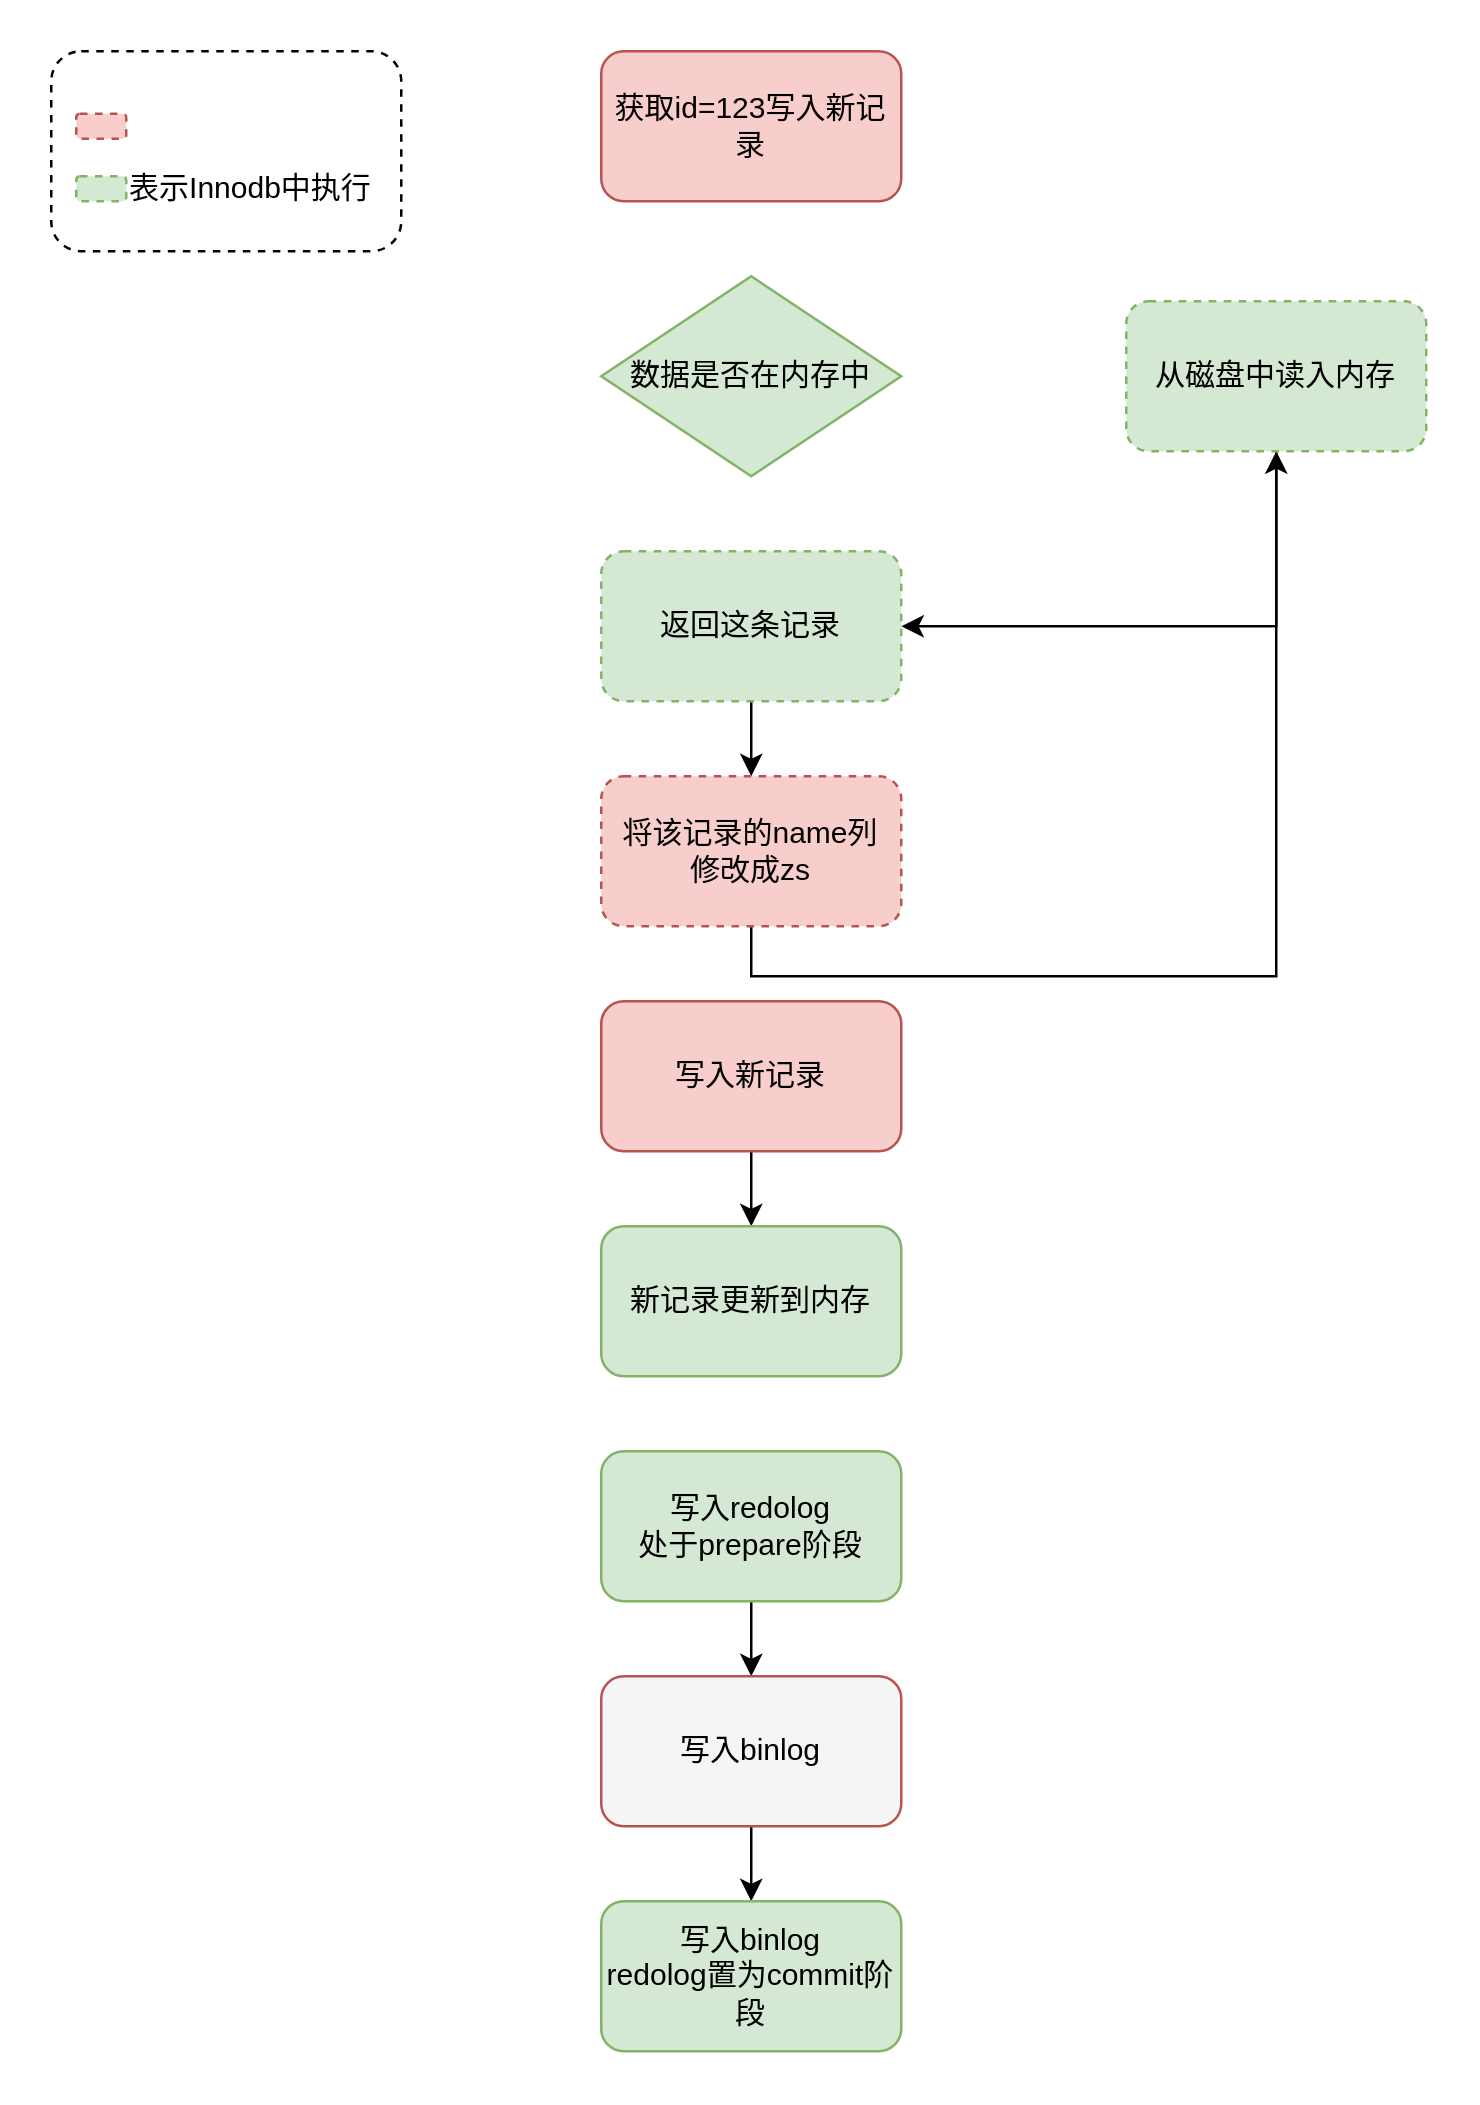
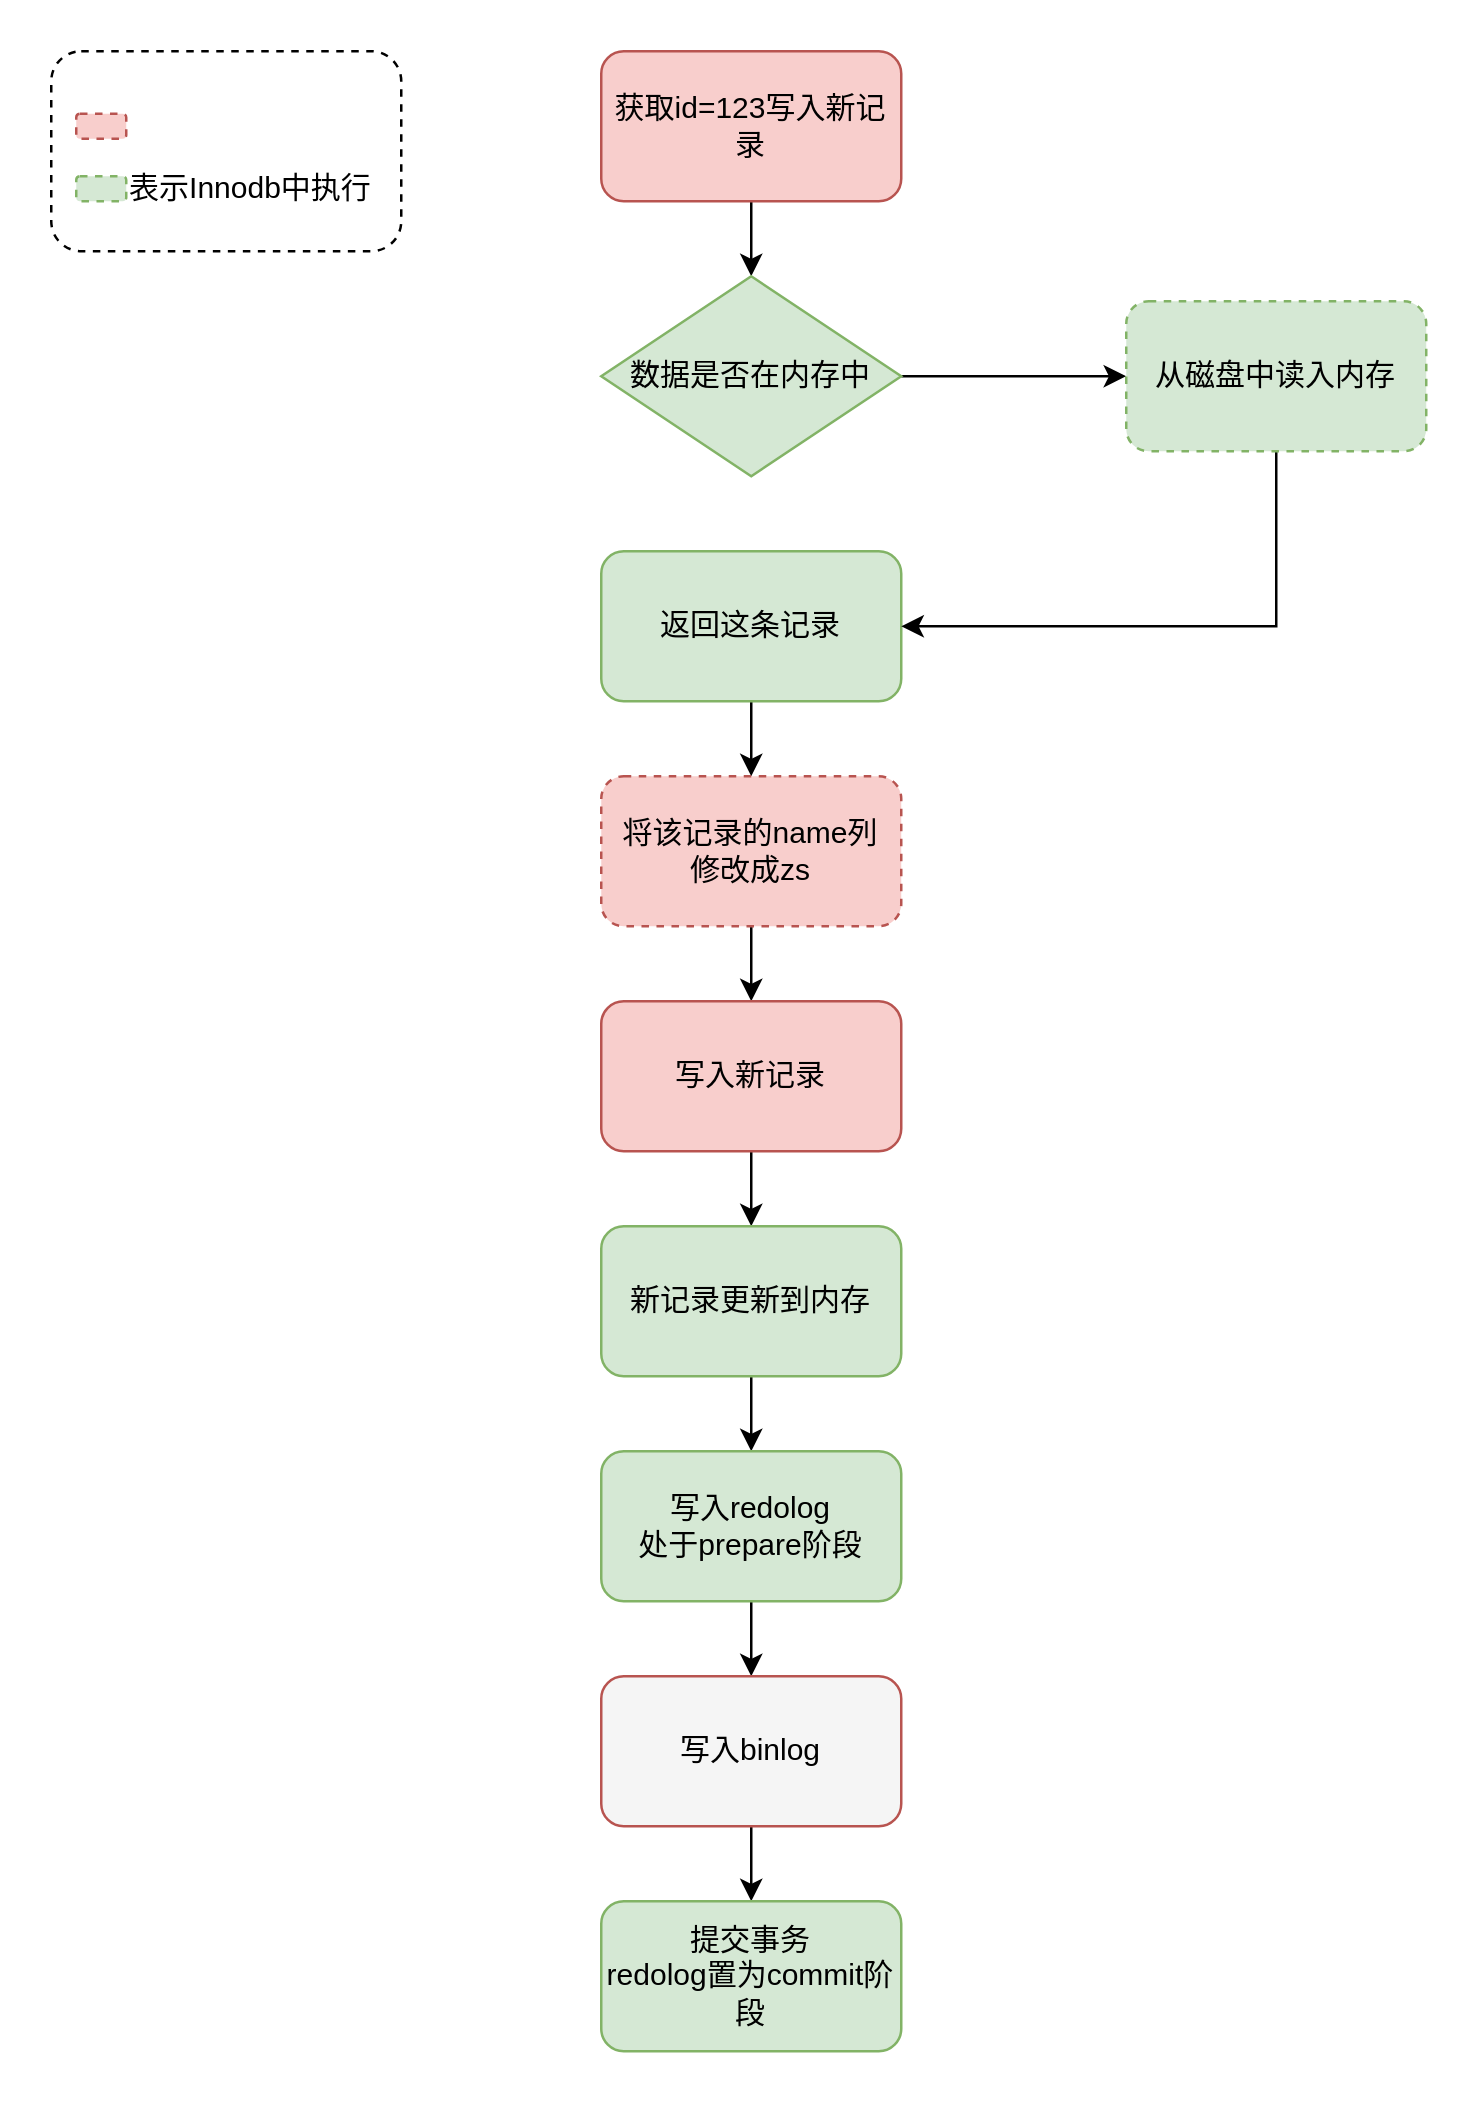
  <mxCell id="0" />
  <mxCell id="1" parent="0" />
+ <mxCell id="2" style="edgeStyle=orthogonalEdgeStyle;rounded=0;orthogonalLoop=1;jettySize=auto;html=1;exitX=0.5;exitY=1;exitDx=0;exitDy=0;entryX=0.5;entryY=0;entryDx=0;entryDy=0;" edge="1" parent="1" source="3" target="5"><mxGeometry relative="1" as="geometry" /></mxCell>
  <mxCell id="3" value="获取id=123写入新记录" style="rounded=1;whiteSpace=wrap;html=1;fillColor=#f8cecc;strokeColor=#b85450;" vertex="1" parent="1"><mxGeometry x="240" y="20" width="120" height="60" as="geometry" /></mxCell>
+ <mxCell id="4" style="edgeStyle=orthogonalEdgeStyle;rounded=0;orthogonalLoop=1;jettySize=auto;html=1;exitX=1;exitY=0.5;exitDx=0;exitDy=0;entryX=0;entryY=0.5;entryDx=0;entryDy=0;" edge="1" parent="1" source="5" target="20"><mxGeometry relative="1" as="geometry" /></mxCell>
  <mxCell id="5" value="数据是否在内存中" style="rhombus;whiteSpace=wrap;html=1;fillColor=#d5e8d4;strokeColor=#82b366;" vertex="1" parent="1"><mxGeometry x="240" y="110" width="120" height="80" as="geometry" /></mxCell>
  <mxCell id="6" style="edgeStyle=orthogonalEdgeStyle;rounded=0;orthogonalLoop=1;jettySize=auto;html=1;exitX=0.5;exitY=1;exitDx=0;exitDy=0;" edge="1" parent="1" source="7" target="9"><mxGeometry relative="1" as="geometry" /></mxCell>
- <mxCell id="7" value="返回这条记录" style="rounded=1;whiteSpace=wrap;html=1;fillColor=#d5e8d4;strokeColor=#82b366;dashed=1;" vertex="1" parent="1"><mxGeometry x="240" y="220" width="120" height="60" as="geometry" /></mxCell>
- <mxCell id="8" style="edgeStyle=orthogonalEdgeStyle;rounded=0;orthogonalLoop=1;jettySize=auto;html=1;exitX=0.5;exitY=1;exitDx=0;exitDy=0;" edge="1" parent="1" source="9" target="20"><mxGeometry relative="1" as="geometry" /></mxCell>
+ <mxCell id="7" value="返回这条记录" style="rounded=1;whiteSpace=wrap;html=1;fillColor=#d5e8d4;strokeColor=#82b366;" vertex="1" parent="1"><mxGeometry x="240" y="220" width="120" height="60" as="geometry" /></mxCell>
+ <mxCell id="8" style="edgeStyle=orthogonalEdgeStyle;rounded=0;orthogonalLoop=1;jettySize=auto;html=1;exitX=0.5;exitY=1;exitDx=0;exitDy=0;" edge="1" parent="1" source="9" target="11"><mxGeometry relative="1" as="geometry" /></mxCell>
  <mxCell id="9" value="将该记录的name列&lt;br&gt;修改成zs" style="rounded=1;whiteSpace=wrap;html=1;fillColor=#f8cecc;strokeColor=#b85450;dashed=1;" vertex="1" parent="1"><mxGeometry x="240" y="310" width="120" height="60" as="geometry" /></mxCell>
  <mxCell id="10" style="edgeStyle=orthogonalEdgeStyle;rounded=0;orthogonalLoop=1;jettySize=auto;html=1;exitX=0.5;exitY=1;exitDx=0;exitDy=0;entryX=0.5;entryY=0;entryDx=0;entryDy=0;" edge="1" parent="1" source="11" target="13"><mxGeometry relative="1" as="geometry" /></mxCell>
  <mxCell id="11" value="写入新记录" style="rounded=1;whiteSpace=wrap;html=1;fillColor=#f8cecc;strokeColor=#b85450;" vertex="1" parent="1"><mxGeometry x="240" y="400" width="120" height="60" as="geometry" /></mxCell>
+ <mxCell id="12" style="edgeStyle=orthogonalEdgeStyle;rounded=0;orthogonalLoop=1;jettySize=auto;html=1;exitX=0.5;exitY=1;exitDx=0;exitDy=0;entryX=0.5;entryY=0;entryDx=0;entryDy=0;" edge="1" parent="1" source="13" target="15"><mxGeometry relative="1" as="geometry" /></mxCell>
  <mxCell id="13" value="新记录更新到内存" style="rounded=1;whiteSpace=wrap;html=1;fillColor=#d5e8d4;strokeColor=#82b366;" vertex="1" parent="1"><mxGeometry x="240" y="490" width="120" height="60" as="geometry" /></mxCell>
  <mxCell id="14" style="edgeStyle=orthogonalEdgeStyle;rounded=0;orthogonalLoop=1;jettySize=auto;html=1;exitX=0.5;exitY=1;exitDx=0;exitDy=0;" edge="1" parent="1" source="15" target="17"><mxGeometry relative="1" as="geometry" /></mxCell>
  <mxCell id="15" value="写入redolog&lt;br&gt;处于prepare阶段" style="rounded=1;whiteSpace=wrap;html=1;fillColor=#d5e8d4;strokeColor=#82b366;" vertex="1" parent="1"><mxGeometry x="240" y="580" width="120" height="60" as="geometry" /></mxCell>
  <mxCell id="16" style="edgeStyle=orthogonalEdgeStyle;rounded=0;orthogonalLoop=1;jettySize=auto;html=1;exitX=0.5;exitY=1;exitDx=0;exitDy=0;" edge="1" parent="1" source="17" target="18"><mxGeometry relative="1" as="geometry" /></mxCell>
  <mxCell id="17" value="写入binlog" style="rounded=1;whiteSpace=wrap;html=1;fillColor=#f5f5f5;strokeColor=#b85450;" vertex="1" parent="1"><mxGeometry x="240" y="670" width="120" height="60" as="geometry" /></mxCell>
- <mxCell id="18" value="写入binlog&lt;br&gt;redolog置为commit阶段" style="rounded=1;whiteSpace=wrap;html=1;fillColor=#d5e8d4;strokeColor=#82b366;" vertex="1" parent="1"><mxGeometry x="240" y="760" width="120" height="60" as="geometry" /></mxCell>
+ <mxCell id="18" value="提交事务&lt;br&gt;redolog置为commit阶段" style="rounded=1;whiteSpace=wrap;html=1;fillColor=#d5e8d4;strokeColor=#82b366;" vertex="1" parent="1"><mxGeometry x="240" y="760" width="120" height="60" as="geometry" /></mxCell>
  <mxCell id="19" style="edgeStyle=orthogonalEdgeStyle;rounded=0;orthogonalLoop=1;jettySize=auto;html=1;exitX=0.5;exitY=1;exitDx=0;exitDy=0;entryX=1;entryY=0.5;entryDx=0;entryDy=0;" edge="1" parent="1" source="20" target="7"><mxGeometry relative="1" as="geometry" /></mxCell>
  <mxCell id="20" value="从磁盘中读入内存" style="rounded=1;whiteSpace=wrap;html=1;fillColor=#d5e8d4;strokeColor=#82b366;dashed=1;" vertex="1" parent="1"><mxGeometry x="450" y="120" width="120" height="60" as="geometry" /></mxCell>
  <mxCell id="21" value="" style="rounded=1;whiteSpace=wrap;html=1;dashed=1;" vertex="1" parent="1"><mxGeometry x="20" y="20" width="140" height="80" as="geometry" /></mxCell>
  <mxCell id="22" value="" style="rounded=1;whiteSpace=wrap;html=1;dashed=1;fillColor=#f8cecc;strokeColor=#b85450;" vertex="1" parent="1"><mxGeometry x="30" y="45" width="20" height="10" as="geometry" /></mxCell>
  <mxCell id="23" value="" style="rounded=1;whiteSpace=wrap;html=1;dashed=1;fillColor=#d5e8d4;strokeColor=#82b366;" vertex="1" parent="1"><mxGeometry x="30" y="70" width="20" height="10" as="geometry" /></mxCell>
  <mxCell id="24" value="表示Innodb中执行" style="text;html=1;strokeColor=none;fillColor=none;align=center;verticalAlign=middle;whiteSpace=wrap;rounded=0;dashed=1;" vertex="1" parent="1"><mxGeometry x="50" y="65" width="100" height="20" as="geometry" /></mxCell>
